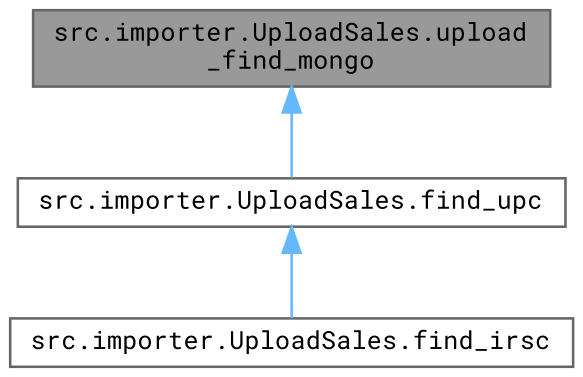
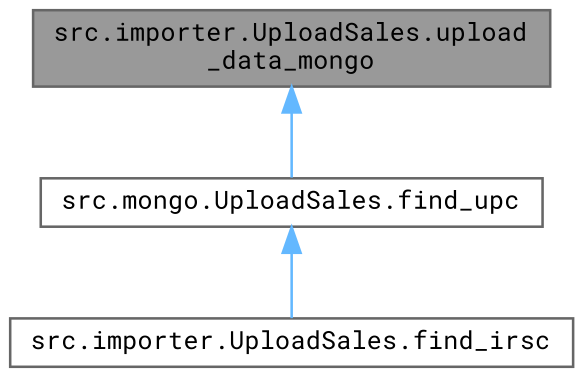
  digraph {
    fontname="Roboto Mono"
    rankdir=TB
    node [color=grey40 fillcolor=white fontname="Roboto Mono" fontsize=10 shape=box style=filled]
    edge [color=steelblue1 dir=back fontname="Roboto Mono" fontsize=10 labelfontname=Helvetica labelfontsize=10 style=solid]
-   n1 [color=gray40 fillcolor=grey60 fontcolor=black height=0.2 label="src.importer.UploadSales.upload\l_find_mongo" width=0.4]
-   n2 [height=0.2 label="src.importer.UploadSales.find_upc" width=0.4]
+   n1 [color=gray40 fillcolor=grey60 fontcolor=black height=0.2 label="src.importer.UploadSales.upload\l_data_mongo" width=0.4]
+   n2 [height=0.2 label="src.mongo.UploadSales.find_upc" width=0.4]
    n3 [height=0.2 label="src.importer.UploadSales.find_irsc" width=0.4]
    n1 -> n2
    n2 -> n3
  }
